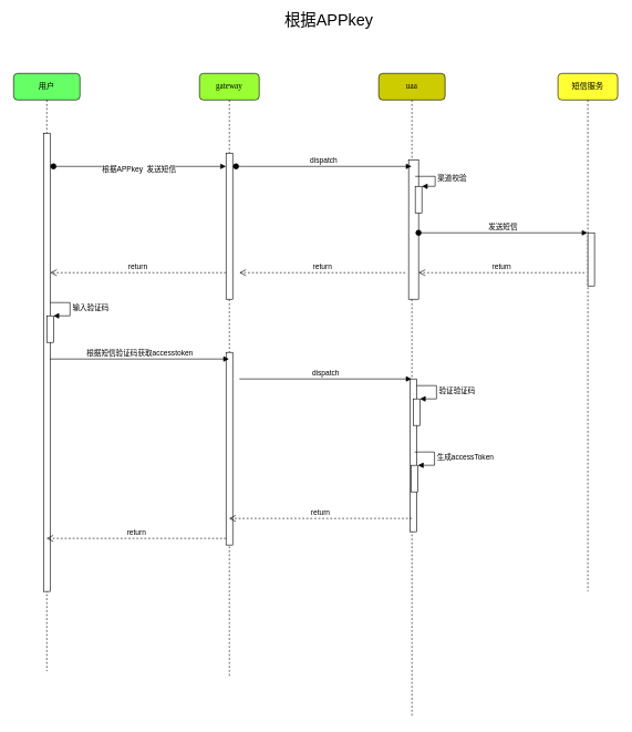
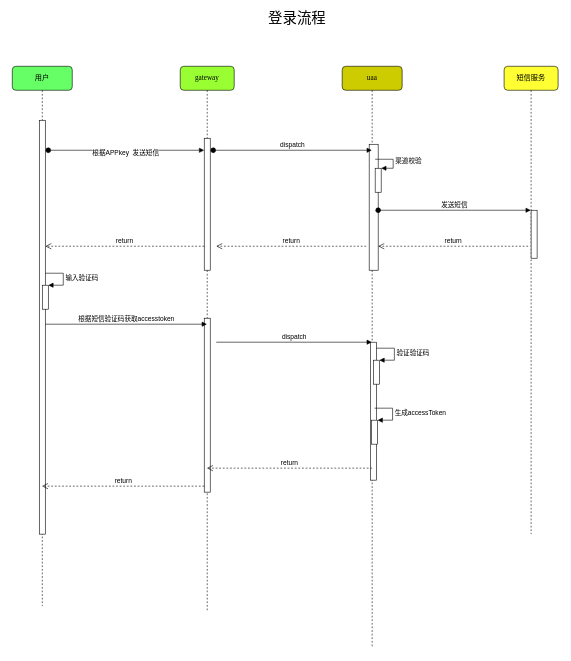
  <mxCell id="0" />
  <mxCell id="1" parent="0" />
  <mxCell id="2" value="gateway" style="shape=umlLifeline;perimeter=lifelinePerimeter;whiteSpace=wrap;html=1;container=1;collapsible=0;recursiveResize=0;outlineConnect=0;rounded=1;shadow=0;comic=0;labelBackgroundColor=none;strokeWidth=1;fontFamily=Verdana;fontSize=12;align=center;fillColor=#99FF33;" parent="1" vertex="1"><mxGeometry x="300" y="110" width="90" height="910" as="geometry" /></mxCell>
  <mxCell id="3" value="" style="html=1;points=[];perimeter=orthogonalPerimeter;" vertex="1" parent="2"><mxGeometry x="40" y="120" width="10" height="220" as="geometry" /></mxCell>
  <mxCell id="4" value="" style="html=1;points=[];perimeter=orthogonalPerimeter;" vertex="1" parent="2"><mxGeometry x="40" y="420" width="10" height="290" as="geometry" /></mxCell>
  <mxCell id="5" value="dispatch" style="html=1;verticalAlign=bottom;endArrow=block;" edge="1" parent="2" target="6"><mxGeometry width="80" relative="1" as="geometry"><mxPoint x="60" y="460" as="sourcePoint" /><mxPoint x="140" y="460" as="targetPoint" /></mxGeometry></mxCell>
  <mxCell id="6" value="uaa" style="shape=umlLifeline;perimeter=lifelinePerimeter;whiteSpace=wrap;html=1;container=1;collapsible=0;recursiveResize=0;outlineConnect=0;rounded=1;shadow=0;comic=0;labelBackgroundColor=none;strokeWidth=1;fontFamily=Verdana;fontSize=12;align=center;fillColor=#CCCC00;" parent="1" vertex="1"><mxGeometry x="570" y="110" width="100" height="970" as="geometry" /></mxCell>
  <mxCell id="7" value="" style="html=1;points=[];perimeter=orthogonalPerimeter;" vertex="1" parent="6"><mxGeometry x="45" y="130" width="15" height="210" as="geometry" /></mxCell>
  <mxCell id="8" value="" style="html=1;points=[];perimeter=orthogonalPerimeter;" vertex="1" parent="6"><mxGeometry x="55" y="170" width="10" height="40" as="geometry" /></mxCell>
  <mxCell id="9" value="渠道校验" style="edgeStyle=orthogonalEdgeStyle;html=1;align=left;spacingLeft=2;endArrow=block;rounded=0;entryX=1;entryY=0;" edge="1" target="8" parent="6"><mxGeometry relative="1" as="geometry"><mxPoint x="55" y="155" as="sourcePoint" /><Array as="points"><mxPoint x="85" y="155" /></Array></mxGeometry></mxCell>
  <mxCell id="10" value="发送短信" style="html=1;verticalAlign=bottom;startArrow=oval;startFill=1;endArrow=block;startSize=8;" edge="1" parent="6" target="22"><mxGeometry width="60" relative="1" as="geometry"><mxPoint x="60" y="240" as="sourcePoint" /><mxPoint x="120" y="240" as="targetPoint" /></mxGeometry></mxCell>
  <mxCell id="11" value="" style="html=1;points=[];perimeter=orthogonalPerimeter;" vertex="1" parent="6"><mxGeometry x="47" y="460" width="10" height="230" as="geometry" /></mxCell>
  <mxCell id="12" value="" style="html=1;points=[];perimeter=orthogonalPerimeter;" vertex="1" parent="6"><mxGeometry x="52" y="490" width="10" height="40" as="geometry" /></mxCell>
  <mxCell id="13" value="验证验证码" style="edgeStyle=orthogonalEdgeStyle;html=1;align=left;spacingLeft=2;endArrow=block;rounded=0;entryX=1;entryY=0;" edge="1" target="12" parent="6"><mxGeometry relative="1" as="geometry"><mxPoint x="57" y="470" as="sourcePoint" /><Array as="points"><mxPoint x="87" y="470" /></Array></mxGeometry></mxCell>
  <mxCell id="14" value="" style="html=1;points=[];perimeter=orthogonalPerimeter;" vertex="1" parent="6"><mxGeometry x="49" y="590" width="10" height="40" as="geometry" /></mxCell>
  <mxCell id="15" value="生成accessToken" style="edgeStyle=orthogonalEdgeStyle;html=1;align=left;spacingLeft=2;endArrow=block;rounded=0;entryX=1;entryY=0;" edge="1" target="14" parent="6"><mxGeometry relative="1" as="geometry"><mxPoint x="54" y="570" as="sourcePoint" /><Array as="points"><mxPoint x="84" y="570" /></Array></mxGeometry></mxCell>
  <mxCell id="16" value="用户" style="shape=umlLifeline;perimeter=lifelinePerimeter;whiteSpace=wrap;html=1;container=1;collapsible=0;recursiveResize=0;outlineConnect=0;rounded=1;shadow=0;comic=0;labelBackgroundColor=none;strokeWidth=1;fontFamily=Verdana;fontSize=12;align=center;fillColor=#66FF66;" parent="1" vertex="1"><mxGeometry x="20" y="110" width="100" height="900" as="geometry" /></mxCell>
  <mxCell id="17" value="" style="html=1;points=[];perimeter=orthogonalPerimeter;" vertex="1" parent="16"><mxGeometry x="45" y="90" width="10" height="690" as="geometry" /></mxCell>
  <mxCell id="18" value="" style="html=1;points=[];perimeter=orthogonalPerimeter;" vertex="1" parent="16"><mxGeometry x="50" y="365" width="10" height="40" as="geometry" /></mxCell>
  <mxCell id="19" value="输入验证码" style="edgeStyle=orthogonalEdgeStyle;html=1;align=left;spacingLeft=2;endArrow=block;rounded=0;entryX=1;entryY=0;" edge="1" target="18" parent="16"><mxGeometry relative="1" as="geometry"><mxPoint x="55" y="345" as="sourcePoint" /><Array as="points"><mxPoint x="85" y="345" /></Array></mxGeometry></mxCell>
  <mxCell id="20" value="" style="html=1;verticalAlign=bottom;startArrow=oval;endArrow=block;startSize=8;" edge="1" target="3" parent="1"><mxGeometry relative="1" as="geometry"><mxPoint x="80" y="250" as="sourcePoint" /></mxGeometry></mxCell>
  <mxCell id="21" value="根据APPkey&amp;nbsp; 发送短信" style="edgeLabel;html=1;align=center;verticalAlign=middle;resizable=0;points=[];" vertex="1" connectable="0" parent="20"><mxGeometry x="-0.402" y="4" relative="1" as="geometry"><mxPoint x="50" y="7" as="offset" /></mxGeometry></mxCell>
  <mxCell id="22" value="短信服务" style="shape=umlLifeline;perimeter=lifelinePerimeter;whiteSpace=wrap;html=1;container=1;collapsible=0;recursiveResize=0;outlineConnect=0;rounded=1;shadow=0;comic=0;labelBackgroundColor=none;strokeWidth=1;fontFamily=Verdana;fontSize=12;align=center;fillColor=#FFFF33;" vertex="1" parent="1"><mxGeometry x="840" y="110" width="90" height="780" as="geometry" /></mxCell>
  <mxCell id="23" value="" style="html=1;points=[];perimeter=orthogonalPerimeter;" vertex="1" parent="22"><mxGeometry x="45" y="240" width="10" height="80" as="geometry" /></mxCell>
  <mxCell id="24" value="dispatch" style="html=1;verticalAlign=bottom;startArrow=oval;startFill=1;endArrow=block;startSize=8;" edge="1" parent="1" target="6"><mxGeometry width="60" relative="1" as="geometry"><mxPoint x="355" y="250" as="sourcePoint" /><mxPoint x="415" y="250" as="targetPoint" /></mxGeometry></mxCell>
  <mxCell id="25" value="return" style="html=1;verticalAlign=bottom;endArrow=open;dashed=1;endSize=8;" edge="1" parent="1"><mxGeometry relative="1" as="geometry"><mxPoint x="880" y="410" as="sourcePoint" /><mxPoint x="630" y="410" as="targetPoint" /></mxGeometry></mxCell>
  <mxCell id="26" value="return" style="html=1;verticalAlign=bottom;endArrow=open;dashed=1;endSize=8;" edge="1" parent="1"><mxGeometry relative="1" as="geometry"><mxPoint x="610" y="410" as="sourcePoint" /><mxPoint x="360" y="410" as="targetPoint" /></mxGeometry></mxCell>
  <mxCell id="27" value="return" style="html=1;verticalAlign=bottom;endArrow=open;dashed=1;endSize=8;" edge="1" parent="1" target="17"><mxGeometry relative="1" as="geometry"><mxPoint x="340" y="410" as="sourcePoint" /><mxPoint x="100" y="410" as="targetPoint" /></mxGeometry></mxCell>
  <mxCell id="28" value="根据短信验证码获取accesstoken" style="html=1;verticalAlign=bottom;endArrow=block;" edge="1" parent="1" target="2"><mxGeometry width="80" relative="1" as="geometry"><mxPoint x="75" y="540" as="sourcePoint" /><mxPoint x="155" y="540" as="targetPoint" /></mxGeometry></mxCell>
  <mxCell id="29" value="return" style="html=1;verticalAlign=bottom;endArrow=open;dashed=1;endSize=8;" edge="1" parent="1" target="2"><mxGeometry relative="1" as="geometry"><mxPoint x="620" y="780" as="sourcePoint" /><mxPoint x="540" y="780" as="targetPoint" /></mxGeometry></mxCell>
  <mxCell id="30" value="return" style="html=1;verticalAlign=bottom;endArrow=open;dashed=1;endSize=8;" edge="1" parent="1" target="16"><mxGeometry relative="1" as="geometry"><mxPoint x="340" y="810" as="sourcePoint" /><mxPoint x="260" y="810" as="targetPoint" /></mxGeometry></mxCell>
- <mxCell id="31" value="&lt;font style=&quot;font-size: 24px&quot;&gt;根据APPkey&lt;/font&gt;" style="text;html=1;strokeColor=none;fillColor=none;align=center;verticalAlign=middle;whiteSpace=wrap;rounded=0;" vertex="1" parent="1"><mxGeometry x="410" y="20" width="170" height="20" as="geometry" /></mxCell>
+ <mxCell id="31" value="&lt;font style=&quot;font-size: 24px&quot;&gt;登录流程&lt;/font&gt;" style="text;html=1;strokeColor=none;fillColor=none;align=center;verticalAlign=middle;whiteSpace=wrap;rounded=0;" vertex="1" parent="1"><mxGeometry x="410" y="20" width="170" height="20" as="geometry" /></mxCell>
